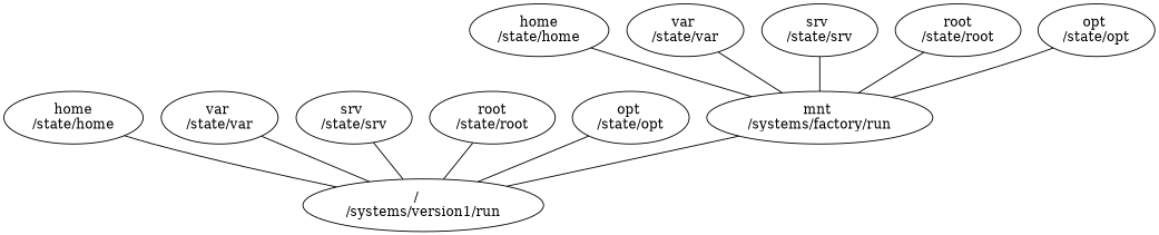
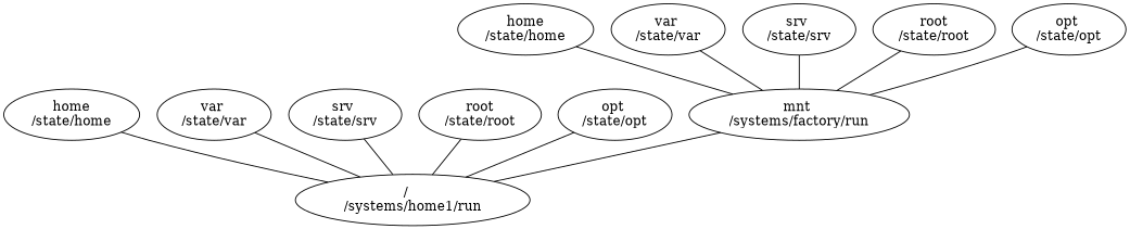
  graph {
    n1 [label="mnt \n/systems/factory/run"]
-   n2 [label="/   \n/systems/version1/run"]
+   n2 [label="/   \n/systems/home1/run"]
    n3 [label="home\n/state/home"]
    n4 [label="var \n/state/var"]
    n5 [label="srv \n/state/srv"]
    n6 [label="root\n/state/root"]
    n7 [label="opt \n/state/opt"]
    n8 [label="home\n/state/home"]
    n9 [label="var \n/state/var"]
    n10 [label="srv \n/state/srv"]
    n11 [label="root\n/state/root"]
    n12 [label="opt \n/state/opt"]
    n1 -- n2
    n3 -- n1
    n4 -- n1
    n5 -- n1
    n6 -- n1
    n7 -- n1
    n8 -- n2
    n9 -- n2
    n10 -- n2
    n11 -- n2
    n12 -- n2
  }
